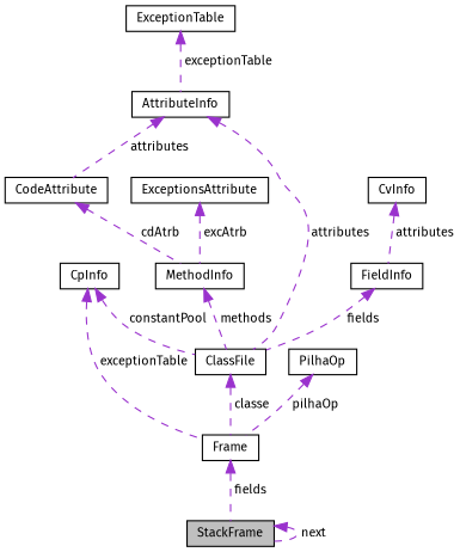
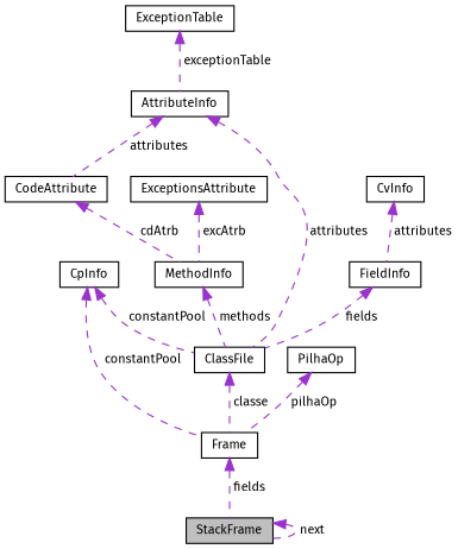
  digraph {
    fontname="Fira Sans"
    node [color=black fillcolor=white fontname="Fira Sans" fontsize=10 shape=record style=filled]
    edge [color=darkorchid3 dir=back fontname="Fira Sans" fontsize=10 labelfontname=Helvetica labelfontsize=10 style=dashed]
    n1 [fillcolor=grey75 fontcolor=black height=0.2 label=StackFrame width=0.4]
    n2 [height=0.2 label=Frame width=0.4]
    n3 [height=0.2 label=CpInfo width=0.4]
    n4 [height=0.2 label=ClassFile width=0.4]
    n5 [height=0.2 label=AttributeInfo width=0.4]
    n6 [height=0.2 label=CodeAttribute width=0.4]
    n7 [height=0.2 label=MethodInfo width=0.4]
    n8 [height=0.2 label=FieldInfo width=0.4]
    n9 [height=0.2 label=CvInfo width=0.4]
    n10 [height=0.2 label=ExceptionsAttribute width=0.4]
    n11 [height=0.2 label=ExceptionTable width=0.4]
    n12 [height=0.2 label=PilhaOp width=0.4]
    n1 -> n1 [label=" next"]
    n2 -> n1 [label=" fields"]
-   n3 -> n2 [label=" exceptionTable"]
+   n3 -> n2 [label=" constantPool"]
    n3 -> n4 [label=" constantPool"]
    n4 -> n2 [label=" classe"]
    n5 -> n4 [label=" attributes"]
    n5 -> n6 [label=" attributes"]
    n6 -> n7 [label=" cdAtrb"]
    n7 -> n4 [label=" methods"]
    n8 -> n4 [label=" fields"]
    n9 -> n8 [label=" attributes"]
    n10 -> n7 [label=" excAtrb"]
    n11 -> n5 [label=" exceptionTable"]
    n12 -> n2 [label=" pilhaOp"]
  }
